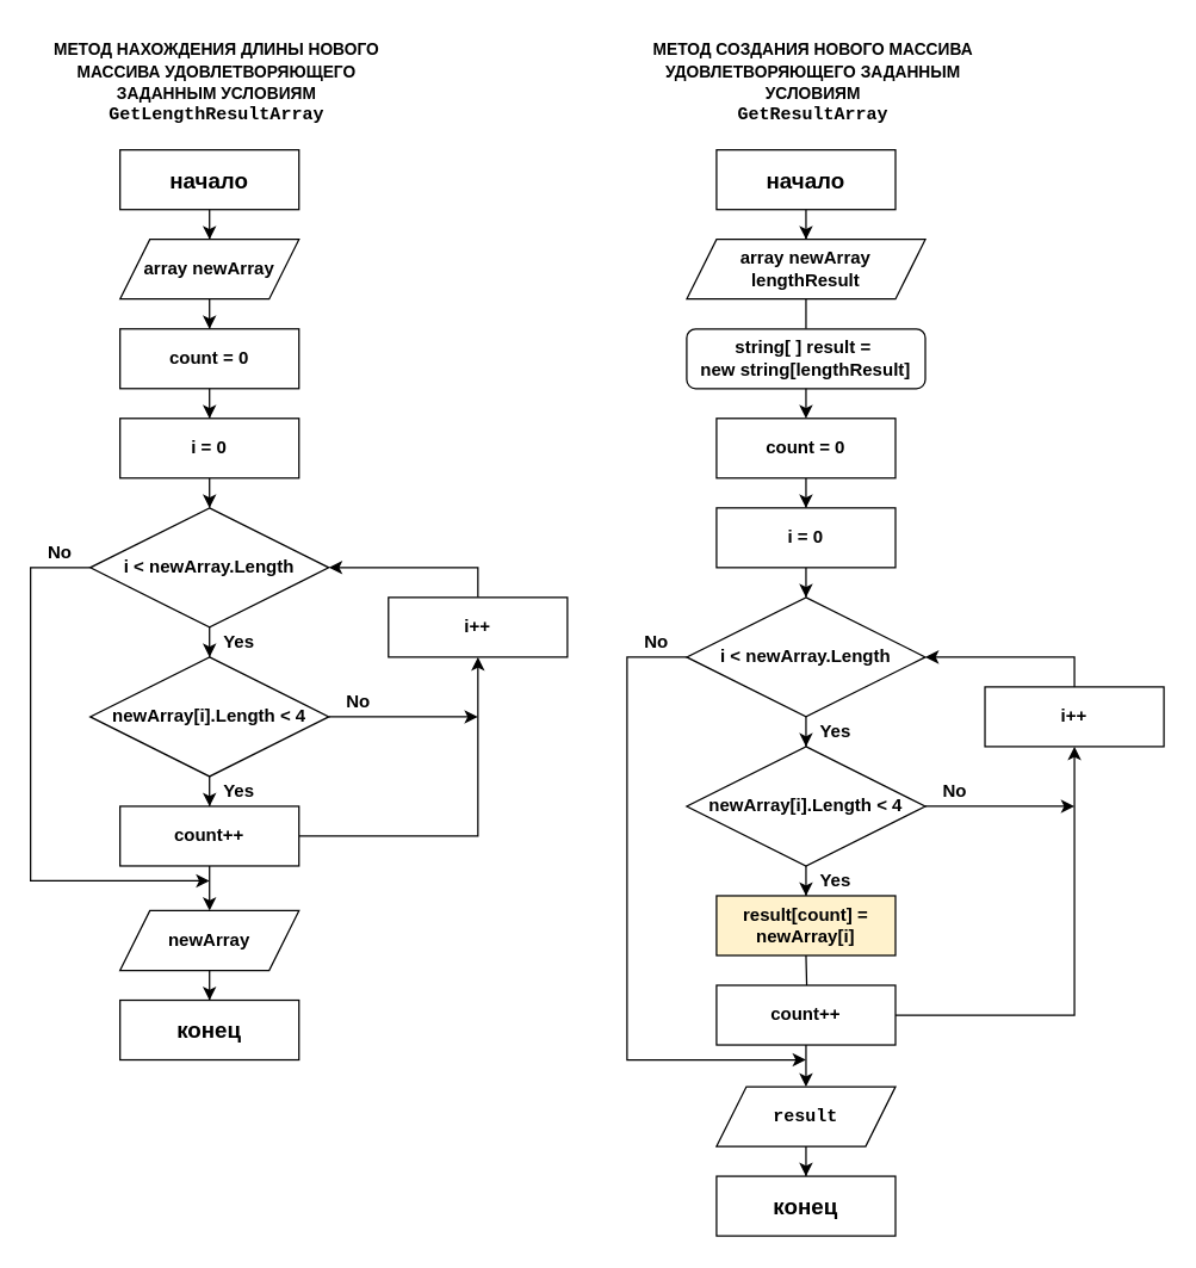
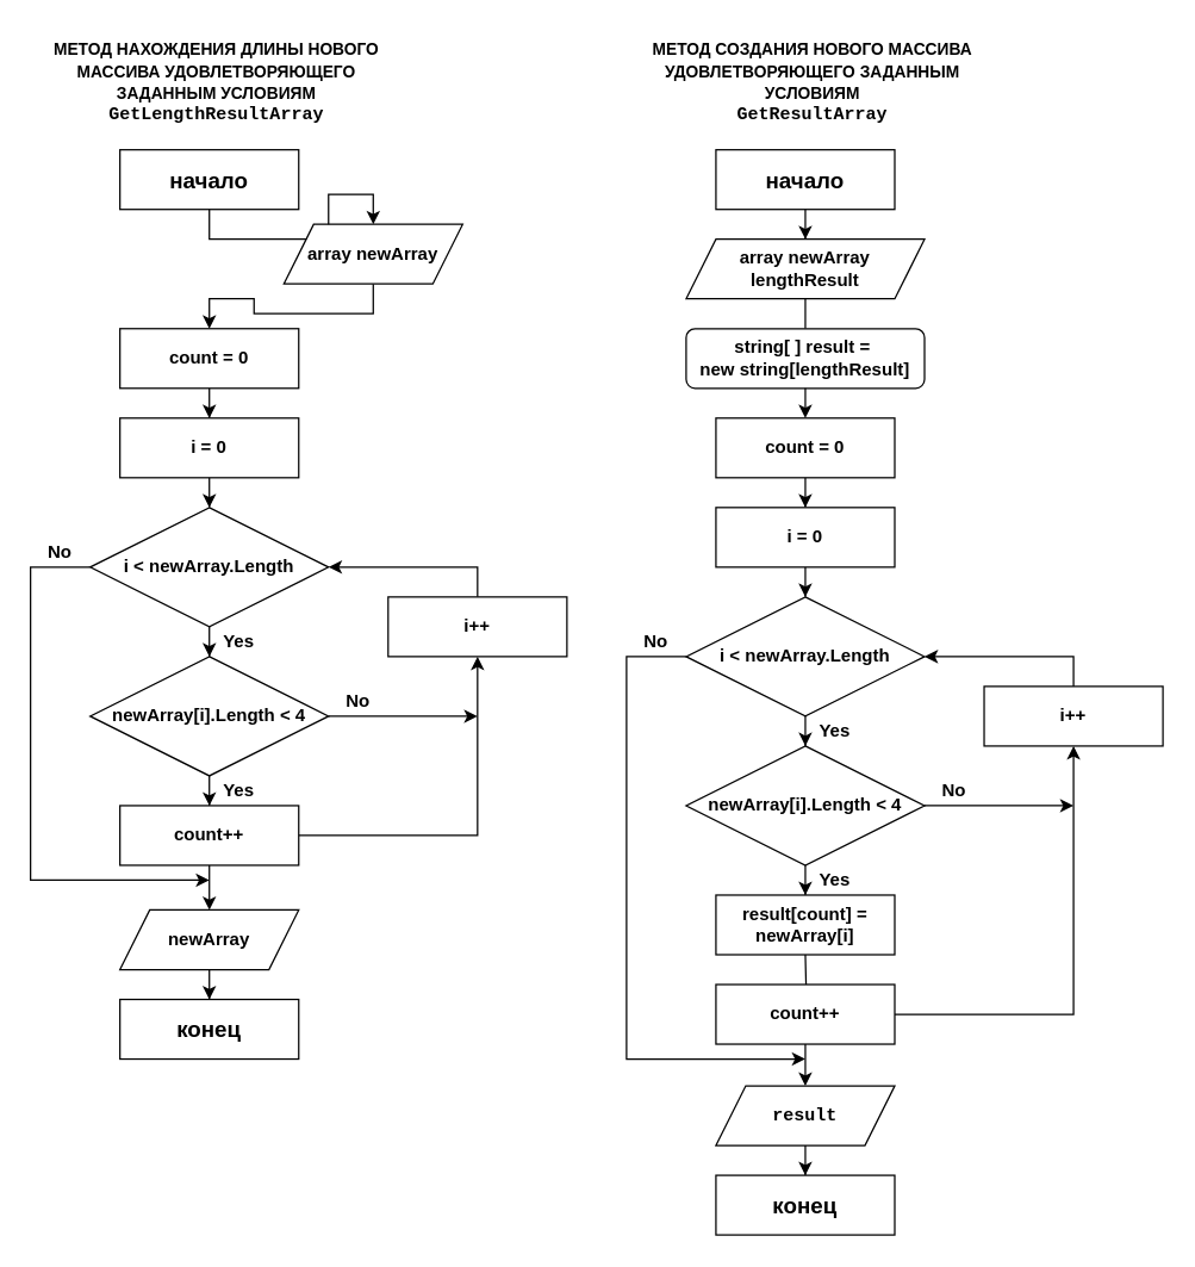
  <mxCell id="0" />
  <mxCell id="1" parent="0" />
  <mxCell id="2" value="" style="edgeStyle=orthogonalEdgeStyle;orthogonalLoop=1;jettySize=auto;html=1;fontFamily=Helvetica;fontSize=12;fontColor=#000000;rounded=0;" edge="1" parent="1" source="3" target="6"><mxGeometry relative="1" as="geometry" /></mxCell>
  <mxCell id="3" value="&lt;b&gt;начало&lt;/b&gt;" style="whiteSpace=wrap;html=1;fontSize=15;rounded=0;" vertex="1" parent="1"><mxGeometry x="80" y="100" width="120" height="40" as="geometry" /></mxCell>
  <mxCell id="4" value="&lt;font style=&quot;&quot;&gt;&lt;b&gt;&lt;span style=&quot;font-size: 11px;&quot;&gt;МЕТОД НАХОЖДЕНИЯ ДЛИНЫ НОВОГО МАССИВА УДОВЛЕТВОРЯЮЩЕГО ЗАДАННЫМ УСЛОВИЯМ&lt;br&gt;&lt;/span&gt;&lt;/b&gt;&lt;span style=&quot;font-family: Consolas, &amp;quot;Courier New&amp;quot;, monospace; font-weight: bold; background-color: initial;&quot;&gt;GetLengthResultArray&lt;/span&gt;&lt;b&gt;&lt;span style=&quot;font-size: 11px;&quot;&gt;&lt;br&gt;&lt;/span&gt;&lt;/b&gt;&lt;/font&gt;" style="text;html=1;strokeColor=none;fillColor=none;align=center;verticalAlign=middle;whiteSpace=wrap;rounded=0;" vertex="1" parent="1"><mxGeometry x="20" y="20" width="250" height="70" as="geometry" /></mxCell>
  <mxCell id="5" value="" style="edgeStyle=orthogonalEdgeStyle;orthogonalLoop=1;jettySize=auto;html=1;fontFamily=Helvetica;fontSize=12;fontColor=#000000;rounded=0;" edge="1" parent="1" source="6" target="8"><mxGeometry relative="1" as="geometry" /></mxCell>
- <mxCell id="6" value="&lt;b&gt;array newArray&lt;/b&gt;" style="shape=parallelogram;perimeter=parallelogramPerimeter;whiteSpace=wrap;html=1;fixedSize=1;labelBackgroundColor=none;fontFamily=Helvetica;fontSize=12;fontColor=#000000;rounded=0;" vertex="1" parent="1"><mxGeometry x="80" y="160" width="120" height="40" as="geometry" /></mxCell>
+ <mxCell id="6" value="&lt;b&gt;array newArray&lt;/b&gt;" style="shape=parallelogram;perimeter=parallelogramPerimeter;whiteSpace=wrap;html=1;fixedSize=1;labelBackgroundColor=none;fontFamily=Helvetica;fontSize=12;fontColor=#000000;rounded=0;" vertex="1" parent="1"><mxGeometry x="190" y="150" width="120" height="40" as="geometry" /></mxCell>
  <mxCell id="7" value="" style="edgeStyle=orthogonalEdgeStyle;orthogonalLoop=1;jettySize=auto;html=1;fontFamily=Helvetica;fontSize=12;fontColor=#000000;rounded=0;" edge="1" parent="1" source="8" target="10"><mxGeometry relative="1" as="geometry" /></mxCell>
  <mxCell id="8" value="&lt;b&gt;count = 0&lt;/b&gt;" style="whiteSpace=wrap;html=1;labelBackgroundColor=none;fontFamily=Helvetica;fontSize=12;fontColor=#000000;rounded=0;" vertex="1" parent="1"><mxGeometry x="80" y="220" width="120" height="40" as="geometry" /></mxCell>
  <mxCell id="9" value="" style="edgeStyle=orthogonalEdgeStyle;orthogonalLoop=1;jettySize=auto;html=1;fontFamily=Helvetica;fontSize=12;fontColor=#000000;rounded=0;" edge="1" parent="1" source="10" target="13"><mxGeometry relative="1" as="geometry" /></mxCell>
  <mxCell id="10" value="&lt;b&gt;i = 0&lt;/b&gt;" style="whiteSpace=wrap;html=1;labelBackgroundColor=none;fontFamily=Helvetica;fontSize=12;fontColor=#000000;rounded=0;" vertex="1" parent="1"><mxGeometry x="80" y="280" width="120" height="40" as="geometry" /></mxCell>
  <mxCell id="11" value="" style="edgeStyle=orthogonalEdgeStyle;orthogonalLoop=1;jettySize=auto;html=1;fontFamily=Helvetica;fontSize=12;fontColor=#000000;rounded=0;" edge="1" parent="1" source="13" target="16"><mxGeometry relative="1" as="geometry" /></mxCell>
  <mxCell id="12" style="edgeStyle=orthogonalEdgeStyle;orthogonalLoop=1;jettySize=auto;html=1;fontFamily=Helvetica;fontSize=12;fontColor=#000000;rounded=0;" edge="1" parent="1" source="13"><mxGeometry relative="1" as="geometry"><mxPoint x="140" y="590" as="targetPoint" /><Array as="points"><mxPoint x="20" y="380" /><mxPoint x="20" y="590" /><mxPoint x="140" y="590" /></Array></mxGeometry></mxCell>
  <mxCell id="13" value="&lt;b&gt;i &amp;lt; newArray.Length&lt;/b&gt;" style="rhombus;whiteSpace=wrap;html=1;labelBackgroundColor=none;fontFamily=Helvetica;fontSize=12;fontColor=#000000;rounded=0;" vertex="1" parent="1"><mxGeometry x="60" y="340" width="160" height="80" as="geometry" /></mxCell>
  <mxCell id="14" value="" style="edgeStyle=orthogonalEdgeStyle;orthogonalLoop=1;jettySize=auto;html=1;fontFamily=Helvetica;fontSize=12;fontColor=#000000;rounded=0;" edge="1" parent="1" source="16" target="20"><mxGeometry relative="1" as="geometry" /></mxCell>
  <mxCell id="15" value="" style="edgeStyle=orthogonalEdgeStyle;orthogonalLoop=1;jettySize=auto;html=1;fontFamily=Helvetica;fontSize=12;fontColor=#000000;rounded=0;" edge="1" parent="1" source="16"><mxGeometry relative="1" as="geometry"><mxPoint x="320" y="480" as="targetPoint" /></mxGeometry></mxCell>
  <mxCell id="16" value="&lt;b&gt;newArray[i].Length &amp;lt; 4&lt;/b&gt;" style="rhombus;whiteSpace=wrap;html=1;labelBackgroundColor=none;fontFamily=Helvetica;fontSize=12;fontColor=#000000;rounded=0;" vertex="1" parent="1"><mxGeometry x="60" y="440" width="160" height="80" as="geometry" /></mxCell>
  <mxCell id="17" value="&lt;b&gt;Yes&lt;/b&gt;" style="text;html=1;strokeColor=none;fillColor=none;align=center;verticalAlign=middle;whiteSpace=wrap;labelBackgroundColor=none;fontFamily=Helvetica;fontSize=12;fontColor=#000000;rounded=0;" vertex="1" parent="1"><mxGeometry x="140" y="420" width="40" height="20" as="geometry" /></mxCell>
  <mxCell id="18" style="edgeStyle=orthogonalEdgeStyle;orthogonalLoop=1;jettySize=auto;html=1;entryX=0.5;entryY=1;entryDx=0;entryDy=0;fontFamily=Helvetica;fontSize=12;fontColor=#000000;rounded=0;" edge="1" parent="1" source="20" target="23"><mxGeometry relative="1" as="geometry" /></mxCell>
  <mxCell id="19" value="" style="edgeStyle=orthogonalEdgeStyle;orthogonalLoop=1;jettySize=auto;html=1;fontFamily=Helvetica;fontSize=12;fontColor=#000000;rounded=0;" edge="1" parent="1" source="20" target="26"><mxGeometry relative="1" as="geometry" /></mxCell>
  <mxCell id="20" value="&lt;b&gt;count++&lt;/b&gt;" style="whiteSpace=wrap;html=1;labelBackgroundColor=none;fontFamily=Helvetica;fontSize=12;fontColor=#000000;rounded=0;" vertex="1" parent="1"><mxGeometry x="80" y="540" width="120" height="40" as="geometry" /></mxCell>
  <mxCell id="21" value="&lt;b&gt;Yes&lt;/b&gt;" style="text;html=1;strokeColor=none;fillColor=none;align=center;verticalAlign=middle;whiteSpace=wrap;labelBackgroundColor=none;fontFamily=Helvetica;fontSize=12;fontColor=#000000;rounded=0;" vertex="1" parent="1"><mxGeometry x="140" y="520" width="40" height="20" as="geometry" /></mxCell>
  <mxCell id="22" style="edgeStyle=orthogonalEdgeStyle;orthogonalLoop=1;jettySize=auto;html=1;entryX=1;entryY=0.5;entryDx=0;entryDy=0;fontFamily=Helvetica;fontSize=12;fontColor=#000000;rounded=0;" edge="1" parent="1" source="23" target="13"><mxGeometry relative="1" as="geometry"><Array as="points"><mxPoint x="320" y="380" /></Array></mxGeometry></mxCell>
  <mxCell id="23" value="&lt;b&gt;i++&lt;/b&gt;" style="whiteSpace=wrap;html=1;labelBackgroundColor=none;fontFamily=Helvetica;fontSize=12;fontColor=#000000;rounded=0;" vertex="1" parent="1"><mxGeometry x="260" y="400" width="120" height="40" as="geometry" /></mxCell>
  <mxCell id="24" value="&lt;b&gt;No&lt;/b&gt;" style="text;html=1;strokeColor=none;fillColor=none;align=center;verticalAlign=middle;whiteSpace=wrap;labelBackgroundColor=none;fontFamily=Helvetica;fontSize=12;fontColor=#000000;rounded=0;" vertex="1" parent="1"><mxGeometry x="220" y="460" width="40" height="20" as="geometry" /></mxCell>
  <mxCell id="25" value="" style="edgeStyle=orthogonalEdgeStyle;orthogonalLoop=1;jettySize=auto;html=1;fontFamily=Helvetica;fontSize=12;fontColor=#000000;rounded=0;" edge="1" parent="1" source="26" target="27"><mxGeometry relative="1" as="geometry" /></mxCell>
  <mxCell id="26" value="&lt;b&gt;newArray&lt;/b&gt;&lt;b&gt;&lt;br&gt;&lt;/b&gt;" style="shape=parallelogram;perimeter=parallelogramPerimeter;whiteSpace=wrap;html=1;fixedSize=1;labelBackgroundColor=none;fontFamily=Helvetica;fontSize=12;fontColor=#000000;rounded=0;" vertex="1" parent="1"><mxGeometry x="80" y="610" width="120" height="40" as="geometry" /></mxCell>
  <mxCell id="27" value="&lt;b&gt;конец&lt;/b&gt;" style="whiteSpace=wrap;html=1;fontSize=15;rounded=0;" vertex="1" parent="1"><mxGeometry x="80" y="670" width="120" height="40" as="geometry" /></mxCell>
  <mxCell id="28" value="&lt;b&gt;No&lt;/b&gt;" style="text;html=1;strokeColor=none;fillColor=none;align=center;verticalAlign=middle;whiteSpace=wrap;labelBackgroundColor=none;fontFamily=Helvetica;fontSize=12;fontColor=#000000;rounded=0;" vertex="1" parent="1"><mxGeometry x="20" y="360" width="40" height="20" as="geometry" /></mxCell>
  <mxCell id="29" value="" style="edgeStyle=orthogonalEdgeStyle;orthogonalLoop=1;jettySize=auto;html=1;fontFamily=Helvetica;fontSize=12;fontColor=#000000;rounded=0;" edge="1" parent="1" source="30" target="33"><mxGeometry relative="1" as="geometry" /></mxCell>
  <mxCell id="30" value="&lt;b&gt;начало&lt;/b&gt;" style="whiteSpace=wrap;html=1;fontSize=15;rounded=0;" vertex="1" parent="1"><mxGeometry x="480" y="100" width="120" height="40" as="geometry" /></mxCell>
  <mxCell id="31" value="&lt;font style=&quot;&quot;&gt;&lt;b&gt;&lt;span style=&quot;font-size: 11px;&quot;&gt;МЕТОД СОЗДАНИЯ НОВОГО МАССИВА УДОВЛЕТВОРЯЮЩЕГО ЗАДАННЫМ УСЛОВИЯМ&lt;br&gt;&lt;/span&gt;&lt;/b&gt;&lt;span style=&quot;font-family: Consolas, &amp;quot;Courier New&amp;quot;, monospace; font-weight: bold; background-color: initial;&quot;&gt;GetResultArray&lt;/span&gt;&lt;b&gt;&lt;span style=&quot;font-size: 11px;&quot;&gt;&lt;br&gt;&lt;/span&gt;&lt;/b&gt;&lt;/font&gt;" style="text;html=1;strokeColor=none;fillColor=none;align=center;verticalAlign=middle;whiteSpace=wrap;rounded=0;" vertex="1" parent="1"><mxGeometry x="420" y="20" width="250" height="70" as="geometry" /></mxCell>
  <mxCell id="32" value="" style="edgeStyle=orthogonalEdgeStyle;orthogonalLoop=1;jettySize=auto;html=1;fontFamily=Helvetica;fontSize=12;fontColor=#000000;rounded=0;endArrow=none;" edge="1" parent="1" source="33" target="56"><mxGeometry relative="1" as="geometry" /></mxCell>
  <mxCell id="33" value="&lt;b&gt;array newArray&lt;br&gt;lengthResult&lt;br&gt;&lt;/b&gt;" style="shape=parallelogram;perimeter=parallelogramPerimeter;whiteSpace=wrap;html=1;fixedSize=1;labelBackgroundColor=none;fontFamily=Helvetica;fontSize=12;fontColor=#000000;rounded=0;" vertex="1" parent="1"><mxGeometry x="460" y="160" width="160" height="40" as="geometry" /></mxCell>
  <mxCell id="34" value="" style="edgeStyle=orthogonalEdgeStyle;orthogonalLoop=1;jettySize=auto;html=1;fontFamily=Helvetica;fontSize=12;fontColor=#000000;rounded=0;" edge="1" parent="1" source="35" target="37"><mxGeometry relative="1" as="geometry" /></mxCell>
  <mxCell id="35" value="&lt;b&gt;count = 0&lt;/b&gt;" style="whiteSpace=wrap;html=1;labelBackgroundColor=none;fontFamily=Helvetica;fontSize=12;fontColor=#000000;rounded=0;" vertex="1" parent="1"><mxGeometry x="480" y="280" width="120" height="40" as="geometry" /></mxCell>
  <mxCell id="36" value="" style="edgeStyle=orthogonalEdgeStyle;orthogonalLoop=1;jettySize=auto;html=1;fontFamily=Helvetica;fontSize=12;fontColor=#000000;rounded=0;" edge="1" parent="1" source="37" target="40"><mxGeometry relative="1" as="geometry" /></mxCell>
  <mxCell id="37" value="&lt;b&gt;i = 0&lt;/b&gt;" style="whiteSpace=wrap;html=1;labelBackgroundColor=none;fontFamily=Helvetica;fontSize=12;fontColor=#000000;rounded=0;" vertex="1" parent="1"><mxGeometry x="480" y="340" width="120" height="40" as="geometry" /></mxCell>
  <mxCell id="38" value="" style="edgeStyle=orthogonalEdgeStyle;orthogonalLoop=1;jettySize=auto;html=1;fontFamily=Helvetica;fontSize=12;fontColor=#000000;rounded=0;" edge="1" parent="1" source="40" target="44"><mxGeometry relative="1" as="geometry" /></mxCell>
  <mxCell id="39" style="edgeStyle=orthogonalEdgeStyle;orthogonalLoop=1;jettySize=auto;html=1;fontFamily=Helvetica;fontSize=12;fontColor=#000000;rounded=0;" edge="1" parent="1" source="40"><mxGeometry relative="1" as="geometry"><mxPoint x="540" y="710" as="targetPoint" /><Array as="points"><mxPoint x="420" y="440" /><mxPoint x="420" y="710" /><mxPoint x="540" y="710" /></Array></mxGeometry></mxCell>
  <mxCell id="40" value="&lt;b&gt;i &amp;lt; newArray.Length&lt;/b&gt;" style="rhombus;whiteSpace=wrap;html=1;labelBackgroundColor=none;fontFamily=Helvetica;fontSize=12;fontColor=#000000;rounded=0;" vertex="1" parent="1"><mxGeometry x="460" y="400" width="160" height="80" as="geometry" /></mxCell>
  <mxCell id="41" value="" style="edgeStyle=orthogonalEdgeStyle;orthogonalLoop=1;jettySize=auto;html=1;fontFamily=Helvetica;fontSize=12;fontColor=#000000;rounded=0;" edge="1" parent="1" target="48"><mxGeometry relative="1" as="geometry"><mxPoint x="540" y="640" as="sourcePoint" /></mxGeometry></mxCell>
  <mxCell id="42" value="" style="edgeStyle=orthogonalEdgeStyle;orthogonalLoop=1;jettySize=auto;html=1;fontFamily=Helvetica;fontSize=12;fontColor=#000000;rounded=0;" edge="1" parent="1" source="44"><mxGeometry relative="1" as="geometry"><mxPoint x="720" y="540" as="targetPoint" /></mxGeometry></mxCell>
  <mxCell id="43" value="" style="edgeStyle=orthogonalEdgeStyle;orthogonalLoop=1;jettySize=auto;html=1;fontFamily=Helvetica;fontSize=12;fontColor=#000000;rounded=0;" edge="1" parent="1" source="44" target="58"><mxGeometry relative="1" as="geometry" /></mxCell>
  <mxCell id="44" value="&lt;b&gt;newArray[i].Length &amp;lt; 4&lt;/b&gt;" style="rhombus;whiteSpace=wrap;html=1;labelBackgroundColor=none;fontFamily=Helvetica;fontSize=12;fontColor=#000000;rounded=0;" vertex="1" parent="1"><mxGeometry x="460" y="500" width="160" height="80" as="geometry" /></mxCell>
  <mxCell id="45" value="&lt;b&gt;Yes&lt;/b&gt;" style="text;html=1;strokeColor=none;fillColor=none;align=center;verticalAlign=middle;whiteSpace=wrap;labelBackgroundColor=none;fontFamily=Helvetica;fontSize=12;fontColor=#000000;rounded=0;" vertex="1" parent="1"><mxGeometry x="540" y="480" width="40" height="20" as="geometry" /></mxCell>
  <mxCell id="46" style="edgeStyle=orthogonalEdgeStyle;orthogonalLoop=1;jettySize=auto;html=1;entryX=0.5;entryY=1;entryDx=0;entryDy=0;fontFamily=Helvetica;fontSize=12;fontColor=#000000;rounded=0;" edge="1" parent="1" source="48" target="50"><mxGeometry relative="1" as="geometry" /></mxCell>
  <mxCell id="47" value="" style="edgeStyle=orthogonalEdgeStyle;orthogonalLoop=1;jettySize=auto;html=1;fontFamily=Helvetica;fontSize=12;fontColor=#000000;rounded=0;" edge="1" parent="1" source="48" target="53"><mxGeometry relative="1" as="geometry" /></mxCell>
  <mxCell id="48" value="&lt;b&gt;count++&lt;/b&gt;" style="whiteSpace=wrap;html=1;labelBackgroundColor=none;fontFamily=Helvetica;fontSize=12;fontColor=#000000;rounded=0;" vertex="1" parent="1"><mxGeometry x="480" y="660" width="120" height="40" as="geometry" /></mxCell>
  <mxCell id="49" style="edgeStyle=orthogonalEdgeStyle;orthogonalLoop=1;jettySize=auto;html=1;entryX=1;entryY=0.5;entryDx=0;entryDy=0;fontFamily=Helvetica;fontSize=12;fontColor=#000000;rounded=0;" edge="1" parent="1" source="50" target="40"><mxGeometry relative="1" as="geometry"><Array as="points"><mxPoint x="720" y="440" /></Array></mxGeometry></mxCell>
  <mxCell id="50" value="&lt;b&gt;i++&lt;/b&gt;" style="whiteSpace=wrap;html=1;labelBackgroundColor=none;fontFamily=Helvetica;fontSize=12;fontColor=#000000;rounded=0;" vertex="1" parent="1"><mxGeometry x="660" y="460" width="120" height="40" as="geometry" /></mxCell>
  <mxCell id="51" value="&lt;b&gt;No&lt;/b&gt;" style="text;html=1;strokeColor=none;fillColor=none;align=center;verticalAlign=middle;whiteSpace=wrap;labelBackgroundColor=none;fontFamily=Helvetica;fontSize=12;fontColor=#000000;rounded=0;" vertex="1" parent="1"><mxGeometry x="620" y="520" width="40" height="20" as="geometry" /></mxCell>
  <mxCell id="52" value="" style="edgeStyle=orthogonalEdgeStyle;orthogonalLoop=1;jettySize=auto;html=1;fontFamily=Helvetica;fontSize=12;fontColor=#000000;rounded=0;" edge="1" parent="1" source="53" target="54"><mxGeometry relative="1" as="geometry" /></mxCell>
  <mxCell id="53" value="&lt;p style=&quot;font-family: Consolas, &amp;quot;Courier New&amp;quot;, monospace; line-height: 24px;&quot;&gt;&lt;b&gt;&lt;font style=&quot;font-size: 12px; line-height: 1.2;&quot;&gt;result&lt;/font&gt;&lt;/b&gt;&lt;br&gt;&lt;/p&gt;&lt;p&gt;&lt;/p&gt;" style="shape=parallelogram;perimeter=parallelogramPerimeter;whiteSpace=wrap;html=1;fixedSize=1;labelBackgroundColor=none;fontFamily=Helvetica;fontSize=12;fontColor=#000000;rounded=0;" vertex="1" parent="1"><mxGeometry x="480" y="728" width="120" height="40" as="geometry" /></mxCell>
  <mxCell id="54" value="&lt;b&gt;конец&lt;/b&gt;" style="whiteSpace=wrap;html=1;fontSize=15;rounded=0;" vertex="1" parent="1"><mxGeometry x="480" y="788" width="120" height="40" as="geometry" /></mxCell>
  <mxCell id="55" value="&lt;b&gt;No&lt;/b&gt;" style="text;html=1;strokeColor=none;fillColor=none;align=center;verticalAlign=middle;whiteSpace=wrap;labelBackgroundColor=none;fontFamily=Helvetica;fontSize=12;fontColor=#000000;rounded=0;" vertex="1" parent="1"><mxGeometry x="420" y="420" width="40" height="20" as="geometry" /></mxCell>
  <mxCell id="56" value="&lt;b&gt;string[ ] result =&amp;nbsp;&lt;br&gt;new string[&lt;/b&gt;&lt;b&gt;lengthResult]&lt;/b&gt;&lt;b&gt;&lt;br&gt;&lt;/b&gt;" style="whiteSpace=wrap;html=1;labelBackgroundColor=none;fontFamily=Helvetica;fontSize=12;fontColor=#000000;rounded=1;" vertex="1" parent="1"><mxGeometry x="460" y="220" width="160" height="40" as="geometry" /></mxCell>
  <mxCell id="57" value="" style="endArrow=classic;html=1;fontFamily=Helvetica;fontSize=12;fontColor=#000000;exitX=0.5;exitY=1;exitDx=0;exitDy=0;entryX=0.5;entryY=0;entryDx=0;entryDy=0;rounded=0;" edge="1" parent="1" source="56" target="35"><mxGeometry width="50" height="50" relative="1" as="geometry"><mxPoint x="540" y="270" as="sourcePoint" /><mxPoint x="590" y="220" as="targetPoint" /></mxGeometry></mxCell>
- <mxCell id="58" value="&lt;b&gt;result[count] = newArray[i]&lt;/b&gt;" style="whiteSpace=wrap;html=1;labelBackgroundColor=none;fontFamily=Helvetica;fontSize=12;fontColor=#000000;rounded=0;fillColor=#fff2cc;" vertex="1" parent="1"><mxGeometry x="480" y="600" width="120" height="40" as="geometry" /></mxCell>
+ <mxCell id="58" value="&lt;b&gt;result[count] = newArray[i]&lt;/b&gt;" style="whiteSpace=wrap;html=1;labelBackgroundColor=none;fontFamily=Helvetica;fontSize=12;fontColor=#000000;rounded=0;" vertex="1" parent="1"><mxGeometry x="480" y="600" width="120" height="40" as="geometry" /></mxCell>
  <mxCell id="59" value="&lt;b&gt;Yes&lt;/b&gt;" style="text;html=1;strokeColor=none;fillColor=none;align=center;verticalAlign=middle;whiteSpace=wrap;labelBackgroundColor=none;fontFamily=Helvetica;fontSize=12;fontColor=#000000;rounded=0;" vertex="1" parent="1"><mxGeometry x="540" y="580" width="40" height="20" as="geometry" /></mxCell>
